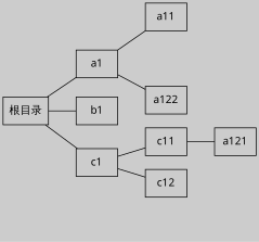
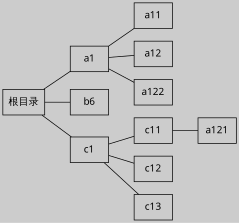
  graph {
    bgcolor="#cccccc"
    rankdir=LR
    node [fontname=sans shape=box]
    "根目录"
    a1
-   b1
+   b1 [label=b6]
    c1
    a11
+   a12
    a122
    c11
    c12
+   c13
    a121
    "根目录" -- a1
    "根目录" -- b1
    "根目录" -- c1
    a1 -- a11
+   a1 -- a12
    a1 -- a122
    c1 -- c11
    c1 -- c12
+   c1 -- c13
    c11 -- a121
  }
